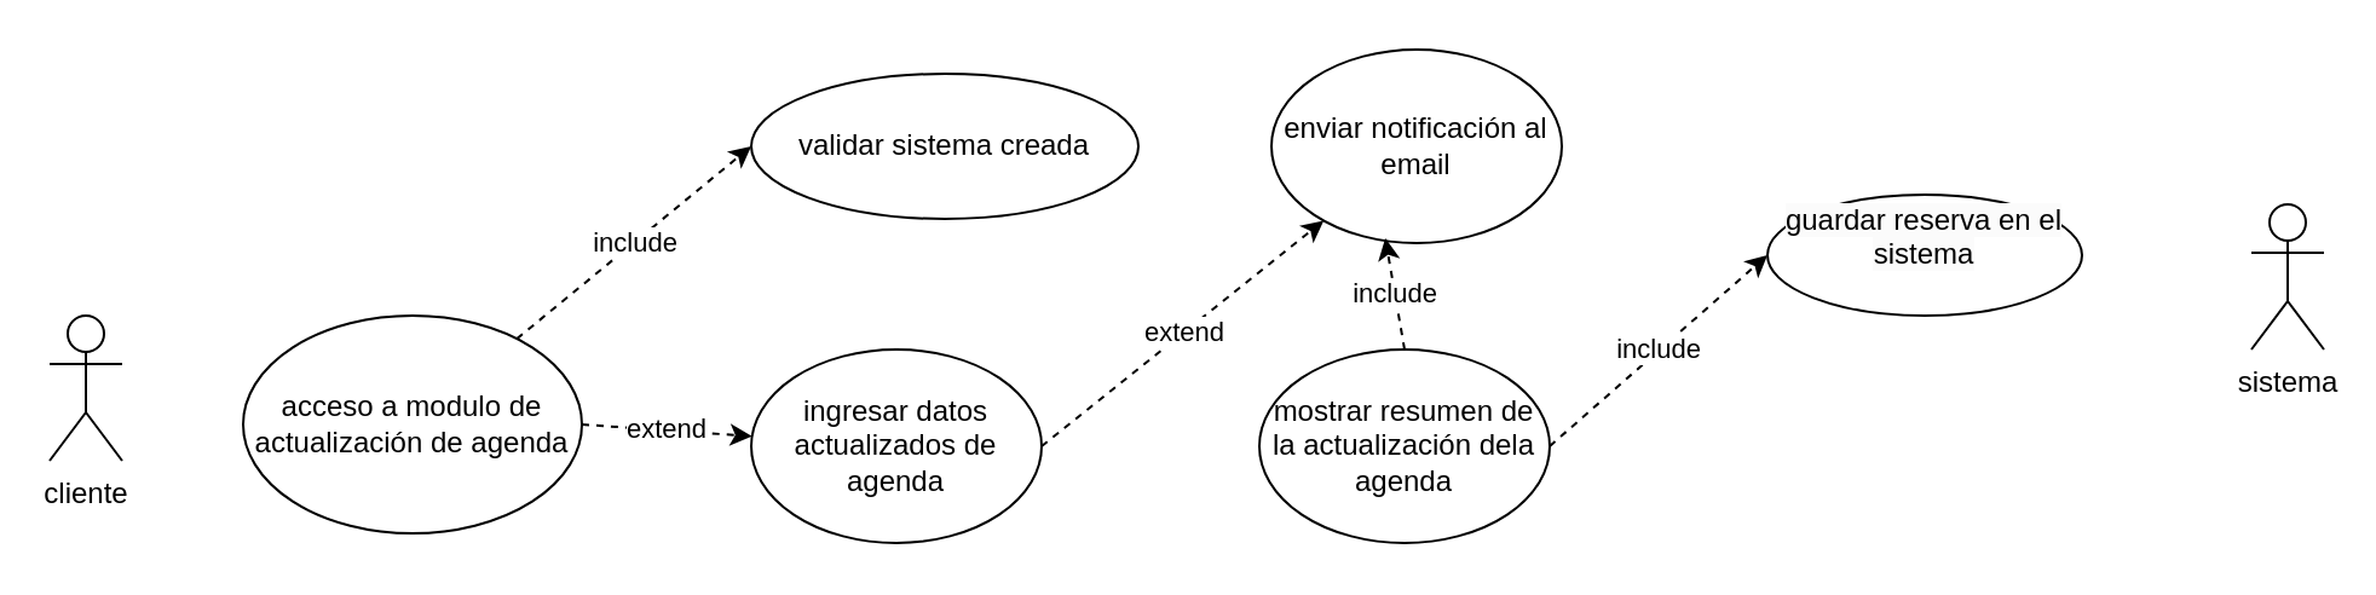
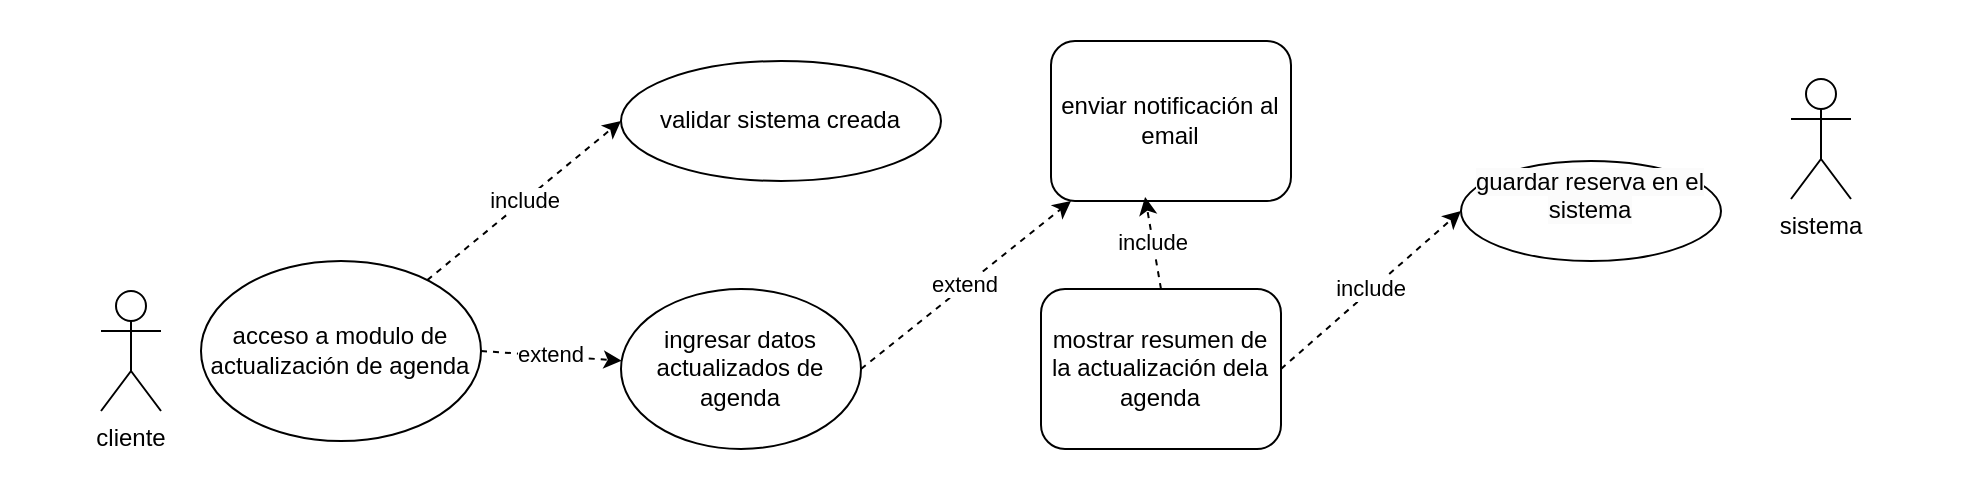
  <mxCell id="0" />
  <mxCell id="1" parent="0" />
  <mxCell id="2" value="acceso a modulo de actualización de agenda" style="ellipse;whiteSpace=wrap;html=1;" vertex="1" parent="1"><mxGeometry x="100" y="130" width="140" height="90" as="geometry" /></mxCell>
  <mxCell id="3" value="validar sistema creada" style="ellipse;whiteSpace=wrap;html=1;" vertex="1" parent="1"><mxGeometry x="310" y="30" width="160" height="60" as="geometry" /></mxCell>
  <mxCell id="4" value="ingresar datos actualizados de agenda" style="ellipse;whiteSpace=wrap;html=1;" vertex="1" parent="1"><mxGeometry x="310" y="144" width="120" height="80" as="geometry" /></mxCell>
  <mxCell id="5" value="&#10;&lt;span style=&quot;color: rgb(0, 0, 0); font-family: Helvetica; font-size: 12px; font-style: normal; font-variant-ligatures: normal; font-variant-caps: normal; font-weight: 400; letter-spacing: normal; orphans: 2; text-align: center; text-indent: 0px; text-transform: none; widows: 2; word-spacing: 0px; -webkit-text-stroke-width: 0px; white-space: normal; background-color: rgb(251, 251, 251); text-decoration-thickness: initial; text-decoration-style: initial; text-decoration-color: initial; display: inline !important; float: none;&quot;&gt;guardar reserva en el sistema&lt;/span&gt;&#10;&#10;" style="ellipse;whiteSpace=wrap;html=1;" vertex="1" parent="1"><mxGeometry x="730" y="80" width="130" height="50" as="geometry" /></mxCell>
- <mxCell id="6" value="enviar notificación al email" style="ellipse;whiteSpace=wrap;html=1;" vertex="1" parent="1"><mxGeometry x="525" y="20" width="120" height="80" as="geometry" /></mxCell>
- <mxCell id="7" value="mostrar resumen de la actualización dela agenda" style="ellipse;whiteSpace=wrap;html=1;" vertex="1" parent="1"><mxGeometry x="520" y="144" width="120" height="80" as="geometry" /></mxCell>
+ <mxCell id="6" value="enviar notificación al email" style="whiteSpace=wrap;html=1;rounded=1;" vertex="1" parent="1"><mxGeometry x="525" y="20" width="120" height="80" as="geometry" /></mxCell>
+ <mxCell id="7" value="mostrar resumen de la actualización dela agenda" style="whiteSpace=wrap;html=1;rounded=1;" vertex="1" parent="1"><mxGeometry x="520" y="144" width="120" height="80" as="geometry" /></mxCell>
  <mxCell id="8" value="extend" style="endArrow=classic;html=1;rounded=0;dashed=1;strokeColor=default;align=center;verticalAlign=middle;fontFamily=Helvetica;fontSize=11;fontColor=default;labelBackgroundColor=default;exitX=1;exitY=0.5;exitDx=0;exitDy=0;" edge="1" parent="1" source="4" target="6"><mxGeometry width="50" height="50" relative="1" as="geometry"><mxPoint x="500" y="130" as="sourcePoint" /><mxPoint x="550" y="80" as="targetPoint" /></mxGeometry></mxCell>
  <mxCell id="9" value="extend" style="endArrow=classic;html=1;rounded=0;dashed=1;strokeColor=default;align=center;verticalAlign=middle;fontFamily=Helvetica;fontSize=11;fontColor=default;labelBackgroundColor=default;exitX=1;exitY=0.5;exitDx=0;exitDy=0;" edge="1" parent="1" source="2" target="4"><mxGeometry width="50" height="50" relative="1" as="geometry"><mxPoint x="510" y="140" as="sourcePoint" /><mxPoint x="560" y="90" as="targetPoint" /></mxGeometry></mxCell>
  <mxCell id="10" value="include" style="endArrow=classic;html=1;rounded=0;dashed=1;strokeColor=default;align=center;verticalAlign=middle;fontFamily=Helvetica;fontSize=11;fontColor=default;labelBackgroundColor=default;entryX=0.392;entryY=0.975;entryDx=0;entryDy=0;entryPerimeter=0;exitX=0.5;exitY=0;exitDx=0;exitDy=0;" edge="1" parent="1" source="7" target="6"><mxGeometry width="50" height="50" relative="1" as="geometry"><mxPoint x="628" y="164" as="sourcePoint" /><mxPoint x="710" y="140" as="targetPoint" /></mxGeometry></mxCell>
  <mxCell id="11" value="include" style="endArrow=classic;html=1;rounded=0;dashed=1;strokeColor=default;align=center;verticalAlign=middle;fontFamily=Helvetica;fontSize=11;fontColor=default;labelBackgroundColor=default;exitX=1;exitY=0.5;exitDx=0;exitDy=0;entryX=0;entryY=0.5;entryDx=0;entryDy=0;" edge="1" parent="1" source="7" target="5"><mxGeometry width="50" height="50" relative="1" as="geometry"><mxPoint x="490" y="120" as="sourcePoint" /><mxPoint x="880" y="160" as="targetPoint" /></mxGeometry></mxCell>
  <mxCell id="12" value="include" style="endArrow=classic;html=1;rounded=0;dashed=1;strokeColor=default;align=center;verticalAlign=middle;fontFamily=Helvetica;fontSize=11;fontColor=default;labelBackgroundColor=default;entryX=0;entryY=0.5;entryDx=0;entryDy=0;" edge="1" parent="1" source="2" target="3"><mxGeometry width="50" height="50" relative="1" as="geometry"><mxPoint x="530" y="160" as="sourcePoint" /><mxPoint x="270" y="100" as="targetPoint" /></mxGeometry></mxCell>
- <mxCell id="13" value="sistema" style="shape=umlActor;verticalLabelPosition=bottom;verticalAlign=top;html=1;outlineConnect=0;" vertex="1" parent="1"><mxGeometry x="930" y="84" width="30" height="60" as="geometry" /></mxCell>
- <mxCell id="14" value="cliente" style="shape=umlActor;verticalLabelPosition=bottom;verticalAlign=top;html=1;outlineConnect=0;" vertex="1" parent="1"><mxGeometry x="20" y="130" width="30" height="60" as="geometry" /></mxCell>
+ <mxCell id="13" value="sistema" style="shape=umlActor;verticalLabelPosition=bottom;verticalAlign=top;html=1;outlineConnect=0;" vertex="1" parent="1"><mxGeometry x="895" y="39" width="30" height="60" as="geometry" /></mxCell>
+ <mxCell id="14" value="cliente" style="shape=umlActor;verticalLabelPosition=bottom;verticalAlign=top;html=1;outlineConnect=0;" vertex="1" parent="1"><mxGeometry x="50" y="145" width="30" height="60" as="geometry" /></mxCell>
